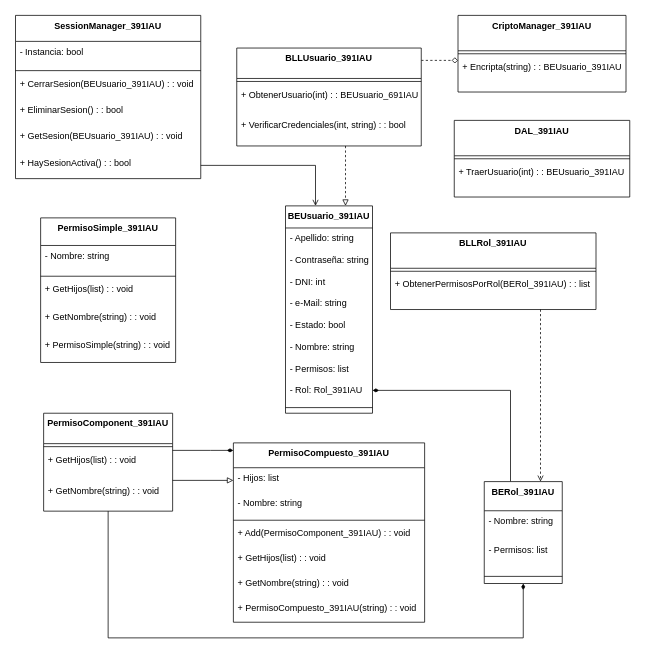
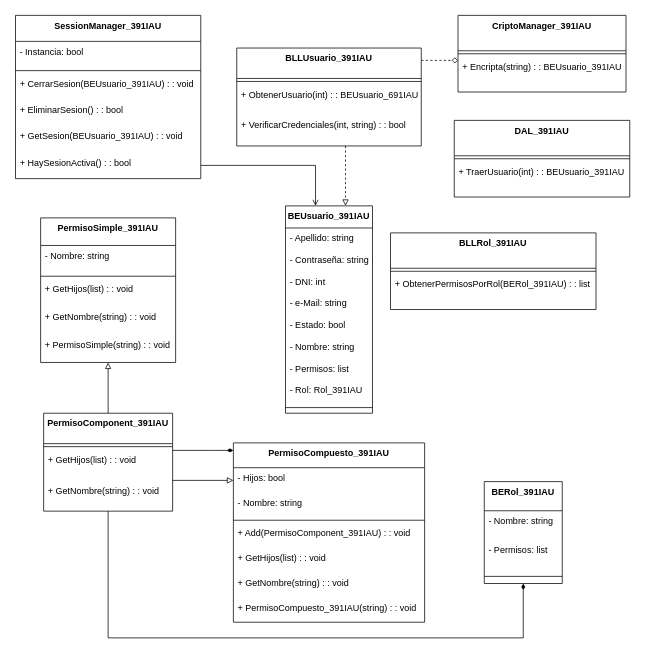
  <mxCell id="0" />
  <mxCell id="1" parent="0" />
- <mxCell id="2" style="edgeStyle=orthogonalEdgeStyle;rounded=0;orthogonalLoop=1;jettySize=auto;html=1;endArrow=none;startFill=1;startArrow=diamondThin;" parent="1" source="3" target="55" edge="1"><mxGeometry relative="1" as="geometry"><Array as="points"><mxPoint x="680" y="520" /></Array></mxGeometry></mxCell>
  <mxCell id="3" value="BEUsuario_391IAU" style="swimlane;fontStyle=1;align=center;verticalAlign=top;childLayout=stackLayout;horizontal=1;startSize=29.474;horizontalStack=0;resizeParent=1;resizeParentMax=0;resizeLast=0;collapsible=0;marginBottom=0;" parent="1" vertex="1"><mxGeometry x="380" y="274" width="116" height="276.474" as="geometry" /></mxCell>
  <mxCell id="4" value="- Apellido: string" style="text;strokeColor=none;fillColor=none;align=left;verticalAlign=top;spacingLeft=4;spacingRight=4;overflow=hidden;rotatable=0;points=[[0,0.5],[1,0.5]];portConstraint=eastwest;" parent="3" vertex="1"><mxGeometry y="29.474" width="116" height="29" as="geometry" /></mxCell>
  <mxCell id="5" value="- Contraseña: string" style="text;strokeColor=none;fillColor=none;align=left;verticalAlign=top;spacingLeft=4;spacingRight=4;overflow=hidden;rotatable=0;points=[[0,0.5],[1,0.5]];portConstraint=eastwest;" parent="3" vertex="1"><mxGeometry y="58.474" width="116" height="29" as="geometry" /></mxCell>
  <mxCell id="6" value="- DNI: int" style="text;strokeColor=none;fillColor=none;align=left;verticalAlign=top;spacingLeft=4;spacingRight=4;overflow=hidden;rotatable=0;points=[[0,0.5],[1,0.5]];portConstraint=eastwest;" parent="3" vertex="1"><mxGeometry y="87.474" width="116" height="29" as="geometry" /></mxCell>
  <mxCell id="7" value="- e-Mail: string" style="text;strokeColor=none;fillColor=none;align=left;verticalAlign=top;spacingLeft=4;spacingRight=4;overflow=hidden;rotatable=0;points=[[0,0.5],[1,0.5]];portConstraint=eastwest;" parent="3" vertex="1"><mxGeometry y="116.474" width="116" height="29" as="geometry" /></mxCell>
  <mxCell id="8" value="- Estado: bool" style="text;strokeColor=none;fillColor=none;align=left;verticalAlign=top;spacingLeft=4;spacingRight=4;overflow=hidden;rotatable=0;points=[[0,0.5],[1,0.5]];portConstraint=eastwest;" parent="3" vertex="1"><mxGeometry y="145.474" width="116" height="29" as="geometry" /></mxCell>
  <mxCell id="9" value="- Nombre: string" style="text;strokeColor=none;fillColor=none;align=left;verticalAlign=top;spacingLeft=4;spacingRight=4;overflow=hidden;rotatable=0;points=[[0,0.5],[1,0.5]];portConstraint=eastwest;" parent="3" vertex="1"><mxGeometry y="174.474" width="116" height="29" as="geometry" /></mxCell>
  <mxCell id="10" value="- Permisos: list" style="text;strokeColor=none;fillColor=none;align=left;verticalAlign=top;spacingLeft=4;spacingRight=4;overflow=hidden;rotatable=0;points=[[0,0.5],[1,0.5]];portConstraint=eastwest;" parent="3" vertex="1"><mxGeometry y="203.474" width="116" height="29" as="geometry" /></mxCell>
  <mxCell id="11" value="- Rol: Rol_391IAU" style="text;strokeColor=none;fillColor=none;align=left;verticalAlign=top;spacingLeft=4;spacingRight=4;overflow=hidden;rotatable=0;points=[[0,0.5],[1,0.5]];portConstraint=eastwest;" parent="3" vertex="1"><mxGeometry y="232.474" width="116" height="29" as="geometry" /></mxCell>
  <mxCell id="12" style="line;strokeWidth=1;fillColor=none;align=left;verticalAlign=middle;spacingTop=-1;spacingLeft=3;spacingRight=3;rotatable=0;labelPosition=right;points=[];portConstraint=eastwest;strokeColor=inherit;" parent="3" vertex="1"><mxGeometry y="261.474" width="116" height="15" as="geometry" /></mxCell>
  <mxCell id="13" style="edgeStyle=orthogonalEdgeStyle;rounded=0;orthogonalLoop=1;jettySize=auto;html=1;endArrow=diamond;endFill=0;dashed=1;" parent="1" source="15" target="22" edge="1"><mxGeometry relative="1" as="geometry"><Array as="points"><mxPoint x="600" y="80" /><mxPoint x="600" y="80" /></Array></mxGeometry></mxCell>
  <mxCell id="14" style="edgeStyle=orthogonalEdgeStyle;rounded=0;orthogonalLoop=1;jettySize=auto;html=1;dashed=1;endArrow=block;endFill=0;" parent="1" source="15" target="3" edge="1"><mxGeometry relative="1" as="geometry"><Array as="points"><mxPoint x="460" y="240" /><mxPoint x="460" y="240" /></Array></mxGeometry></mxCell>
  <mxCell id="15" value="BLLUsuario_391IAU" style="swimlane;fontStyle=1;align=center;verticalAlign=top;childLayout=stackLayout;horizontal=1;startSize=40.571;horizontalStack=0;resizeParent=1;resizeParentMax=0;resizeLast=0;collapsible=0;marginBottom=0;" parent="1" vertex="1"><mxGeometry x="315" y="63.55" width="246" height="130.571" as="geometry" /></mxCell>
  <mxCell id="16" style="line;strokeWidth=1;fillColor=none;align=left;verticalAlign=middle;spacingTop=-1;spacingLeft=3;spacingRight=3;rotatable=0;labelPosition=right;points=[];portConstraint=eastwest;strokeColor=inherit;" parent="15" vertex="1"><mxGeometry y="40.571" width="246" height="8" as="geometry" /></mxCell>
  <mxCell id="17" value="+ ObtenerUsuario(int) : : BEUsuario_691IAU" style="text;strokeColor=none;fillColor=none;align=left;verticalAlign=top;spacingLeft=4;spacingRight=4;overflow=hidden;rotatable=0;points=[[0,0.5],[1,0.5]];portConstraint=eastwest;" parent="15" vertex="1"><mxGeometry y="48.571" width="246" height="41" as="geometry" /></mxCell>
  <mxCell id="18" value="+ VerificarCredenciales(int, string) : : bool" style="text;strokeColor=none;fillColor=none;align=left;verticalAlign=top;spacingLeft=4;spacingRight=4;overflow=hidden;rotatable=0;points=[[0,0.5],[1,0.5]];portConstraint=eastwest;" parent="15" vertex="1"><mxGeometry y="89.571" width="246" height="41" as="geometry" /></mxCell>
  <mxCell id="19" value="DAL_391IAU" style="swimlane;fontStyle=1;align=center;verticalAlign=top;childLayout=stackLayout;horizontal=1;startSize=47.2;horizontalStack=0;resizeParent=1;resizeParentMax=0;resizeLast=0;collapsible=0;marginBottom=0;" parent="1" vertex="1"><mxGeometry x="605" y="160" width="234" height="102.2" as="geometry" /></mxCell>
  <mxCell id="20" style="line;strokeWidth=1;fillColor=none;align=left;verticalAlign=middle;spacingTop=-1;spacingLeft=3;spacingRight=3;rotatable=0;labelPosition=right;points=[];portConstraint=eastwest;strokeColor=inherit;" parent="19" vertex="1"><mxGeometry y="47.2" width="234" height="8" as="geometry" /></mxCell>
  <mxCell id="21" value="+ TraerUsuario(int) : : BEUsuario_391IAU" style="text;strokeColor=none;fillColor=none;align=left;verticalAlign=top;spacingLeft=4;spacingRight=4;overflow=hidden;rotatable=0;points=[[0,0.5],[1,0.5]];portConstraint=eastwest;" parent="19" vertex="1"><mxGeometry y="55.2" width="234" height="47" as="geometry" /></mxCell>
  <mxCell id="22" value="CriptoManager_391IAU" style="swimlane;fontStyle=1;align=center;verticalAlign=top;childLayout=stackLayout;horizontal=1;startSize=47.2;horizontalStack=0;resizeParent=1;resizeParentMax=0;resizeLast=0;collapsible=0;marginBottom=0;" parent="1" vertex="1"><mxGeometry x="610" y="20" width="224" height="102.2" as="geometry" /></mxCell>
  <mxCell id="23" style="line;strokeWidth=1;fillColor=none;align=left;verticalAlign=middle;spacingTop=-1;spacingLeft=3;spacingRight=3;rotatable=0;labelPosition=right;points=[];portConstraint=eastwest;strokeColor=inherit;" parent="22" vertex="1"><mxGeometry y="47.2" width="224" height="8" as="geometry" /></mxCell>
  <mxCell id="24" value="+ Encripta(string) : : BEUsuario_391IAU" style="text;strokeColor=none;fillColor=none;align=left;verticalAlign=top;spacingLeft=4;spacingRight=4;overflow=hidden;rotatable=0;points=[[0,0.5],[1,0.5]];portConstraint=eastwest;" parent="22" vertex="1"><mxGeometry y="55.2" width="224" height="47" as="geometry" /></mxCell>
  <mxCell id="25" style="edgeStyle=orthogonalEdgeStyle;rounded=0;orthogonalLoop=1;jettySize=auto;html=1;endArrow=open;endFill=0;" parent="1" source="26" target="3" edge="1"><mxGeometry relative="1" as="geometry"><Array as="points"><mxPoint x="420" y="220" /></Array></mxGeometry></mxCell>
  <mxCell id="26" value="SessionManager_391IAU" style="swimlane;fontStyle=1;align=center;verticalAlign=top;childLayout=stackLayout;horizontal=1;startSize=34.667;horizontalStack=0;resizeParent=1;resizeParentMax=0;resizeLast=0;collapsible=0;marginBottom=0;" parent="1" vertex="1"><mxGeometry x="20" y="20" width="247" height="217.667" as="geometry" /></mxCell>
  <mxCell id="27" value="- Instancia: bool" style="text;strokeColor=none;fillColor=none;align=left;verticalAlign=top;spacingLeft=4;spacingRight=4;overflow=hidden;rotatable=0;points=[[0,0.5],[1,0.5]];portConstraint=eastwest;" parent="26" vertex="1"><mxGeometry y="34.667" width="247" height="35" as="geometry" /></mxCell>
  <mxCell id="28" style="line;strokeWidth=1;fillColor=none;align=left;verticalAlign=middle;spacingTop=-1;spacingLeft=3;spacingRight=3;rotatable=0;labelPosition=right;points=[];portConstraint=eastwest;strokeColor=inherit;" parent="26" vertex="1"><mxGeometry y="69.667" width="247" height="8" as="geometry" /></mxCell>
  <mxCell id="29" value="+ CerrarSesion(BEUsuario_391IAU) : : void" style="text;strokeColor=none;fillColor=none;align=left;verticalAlign=top;spacingLeft=4;spacingRight=4;overflow=hidden;rotatable=0;points=[[0,0.5],[1,0.5]];portConstraint=eastwest;" parent="26" vertex="1"><mxGeometry y="77.667" width="247" height="35" as="geometry" /></mxCell>
  <mxCell id="30" value="+ EliminarSesion() : : bool" style="text;strokeColor=none;fillColor=none;align=left;verticalAlign=top;spacingLeft=4;spacingRight=4;overflow=hidden;rotatable=0;points=[[0,0.5],[1,0.5]];portConstraint=eastwest;" parent="26" vertex="1"><mxGeometry y="112.667" width="247" height="35" as="geometry" /></mxCell>
  <mxCell id="31" value="+ GetSesion(BEUsuario_391IAU) : : void" style="text;strokeColor=none;fillColor=none;align=left;verticalAlign=top;spacingLeft=4;spacingRight=4;overflow=hidden;rotatable=0;points=[[0,0.5],[1,0.5]];portConstraint=eastwest;" parent="26" vertex="1"><mxGeometry y="147.667" width="247" height="35" as="geometry" /></mxCell>
  <mxCell id="32" value="+ HaySesionActiva() : : bool" style="text;strokeColor=none;fillColor=none;align=left;verticalAlign=top;spacingLeft=4;spacingRight=4;overflow=hidden;rotatable=0;points=[[0,0.5],[1,0.5]];portConstraint=eastwest;" parent="26" vertex="1"><mxGeometry y="182.667" width="247" height="35" as="geometry" /></mxCell>
+ <mxCell id="33" style="edgeStyle=orthogonalEdgeStyle;rounded=0;orthogonalLoop=1;jettySize=auto;html=1;endArrow=block;endFill=0;" parent="1" source="37" target="41" edge="1"><mxGeometry relative="1" as="geometry" /></mxCell>
  <mxCell id="34" style="edgeStyle=orthogonalEdgeStyle;rounded=0;orthogonalLoop=1;jettySize=auto;html=1;endArrow=diamondThin;endFill=1;" parent="1" source="37" target="47" edge="1"><mxGeometry relative="1" as="geometry"><Array as="points"><mxPoint x="280" y="600" /><mxPoint x="280" y="600" /></Array></mxGeometry></mxCell>
  <mxCell id="35" style="edgeStyle=orthogonalEdgeStyle;rounded=0;orthogonalLoop=1;jettySize=auto;html=1;endArrow=block;endFill=0;" parent="1" source="37" target="47" edge="1"><mxGeometry relative="1" as="geometry"><Array as="points"><mxPoint x="250" y="640" /><mxPoint x="250" y="640" /></Array></mxGeometry></mxCell>
  <mxCell id="36" style="edgeStyle=orthogonalEdgeStyle;rounded=0;orthogonalLoop=1;jettySize=auto;html=1;endArrow=diamondThin;endFill=1;" parent="1" source="37" target="55" edge="1"><mxGeometry relative="1" as="geometry"><Array as="points"><mxPoint x="144" y="850" /><mxPoint x="697" y="850" /></Array></mxGeometry></mxCell>
  <mxCell id="37" value="PermisoComponent_391IAU" style="swimlane;fontStyle=1;align=center;verticalAlign=top;childLayout=stackLayout;horizontal=1;startSize=40.571;horizontalStack=0;resizeParent=1;resizeParentMax=0;resizeLast=0;collapsible=0;marginBottom=0;" parent="1" vertex="1"><mxGeometry x="57.5" y="550.47" width="172" height="130.571" as="geometry" /></mxCell>
  <mxCell id="38" style="line;strokeWidth=1;fillColor=none;align=left;verticalAlign=middle;spacingTop=-1;spacingLeft=3;spacingRight=3;rotatable=0;labelPosition=right;points=[];portConstraint=eastwest;strokeColor=inherit;" parent="37" vertex="1"><mxGeometry y="40.571" width="172" height="8" as="geometry" /></mxCell>
  <mxCell id="39" value="+ GetHijos(list) : : void" style="text;strokeColor=none;fillColor=none;align=left;verticalAlign=top;spacingLeft=4;spacingRight=4;overflow=hidden;rotatable=0;points=[[0,0.5],[1,0.5]];portConstraint=eastwest;" parent="37" vertex="1"><mxGeometry y="48.571" width="172" height="41" as="geometry" /></mxCell>
  <mxCell id="40" value="+ GetNombre(string) : : void" style="text;strokeColor=none;fillColor=none;align=left;verticalAlign=top;spacingLeft=4;spacingRight=4;overflow=hidden;rotatable=0;points=[[0,0.5],[1,0.5]];portConstraint=eastwest;" parent="37" vertex="1"><mxGeometry y="89.571" width="172" height="41" as="geometry" /></mxCell>
  <mxCell id="41" value="PermisoSimple_391IAU" style="swimlane;fontStyle=1;align=center;verticalAlign=top;childLayout=stackLayout;horizontal=1;startSize=36.8;horizontalStack=0;resizeParent=1;resizeParentMax=0;resizeLast=0;collapsible=0;marginBottom=0;" parent="1" vertex="1"><mxGeometry x="53.5" y="290" width="180" height="192.8" as="geometry" /></mxCell>
  <mxCell id="42" value="- Nombre: string" style="text;strokeColor=none;fillColor=none;align=left;verticalAlign=top;spacingLeft=4;spacingRight=4;overflow=hidden;rotatable=0;points=[[0,0.5],[1,0.5]];portConstraint=eastwest;" parent="41" vertex="1"><mxGeometry y="36.8" width="180" height="37" as="geometry" /></mxCell>
  <mxCell id="43" style="line;strokeWidth=1;fillColor=none;align=left;verticalAlign=middle;spacingTop=-1;spacingLeft=3;spacingRight=3;rotatable=0;labelPosition=right;points=[];portConstraint=eastwest;strokeColor=inherit;" parent="41" vertex="1"><mxGeometry y="73.8" width="180" height="8" as="geometry" /></mxCell>
  <mxCell id="44" value="+ GetHijos(list) : : void" style="text;strokeColor=none;fillColor=none;align=left;verticalAlign=top;spacingLeft=4;spacingRight=4;overflow=hidden;rotatable=0;points=[[0,0.5],[1,0.5]];portConstraint=eastwest;" parent="41" vertex="1"><mxGeometry y="81.8" width="180" height="37" as="geometry" /></mxCell>
  <mxCell id="45" value="+ GetNombre(string) : : void" style="text;strokeColor=none;fillColor=none;align=left;verticalAlign=top;spacingLeft=4;spacingRight=4;overflow=hidden;rotatable=0;points=[[0,0.5],[1,0.5]];portConstraint=eastwest;" parent="41" vertex="1"><mxGeometry y="118.8" width="180" height="37" as="geometry" /></mxCell>
  <mxCell id="46" value="+ PermisoSimple(string) : : void" style="text;strokeColor=none;fillColor=none;align=left;verticalAlign=top;spacingLeft=4;spacingRight=4;overflow=hidden;rotatable=0;points=[[0,0.5],[1,0.5]];portConstraint=eastwest;" parent="41" vertex="1"><mxGeometry y="155.8" width="180" height="37" as="geometry" /></mxCell>
  <mxCell id="47" value="PermisoCompuesto_391IAU" style="swimlane;fontStyle=1;align=center;verticalAlign=top;childLayout=stackLayout;horizontal=1;startSize=33.143;horizontalStack=0;resizeParent=1;resizeParentMax=0;resizeLast=0;collapsible=0;marginBottom=0;" parent="1" vertex="1"><mxGeometry x="310.5" y="590" width="255" height="239.143" as="geometry" /></mxCell>
- <mxCell id="48" value="- Hijos: list" style="text;strokeColor=none;fillColor=none;align=left;verticalAlign=top;spacingLeft=4;spacingRight=4;overflow=hidden;rotatable=0;points=[[0,0.5],[1,0.5]];portConstraint=eastwest;" parent="47" vertex="1"><mxGeometry y="33.143" width="255" height="33" as="geometry" /></mxCell>
+ <mxCell id="48" value="- Hijos: bool" style="text;strokeColor=none;fillColor=none;align=left;verticalAlign=top;spacingLeft=4;spacingRight=4;overflow=hidden;rotatable=0;points=[[0,0.5],[1,0.5]];portConstraint=eastwest;" parent="47" vertex="1"><mxGeometry y="33.143" width="255" height="33" as="geometry" /></mxCell>
  <mxCell id="49" value="- Nombre: string" style="text;strokeColor=none;fillColor=none;align=left;verticalAlign=top;spacingLeft=4;spacingRight=4;overflow=hidden;rotatable=0;points=[[0,0.5],[1,0.5]];portConstraint=eastwest;" parent="47" vertex="1"><mxGeometry y="66.143" width="255" height="33" as="geometry" /></mxCell>
  <mxCell id="50" style="line;strokeWidth=1;fillColor=none;align=left;verticalAlign=middle;spacingTop=-1;spacingLeft=3;spacingRight=3;rotatable=0;labelPosition=right;points=[];portConstraint=eastwest;strokeColor=inherit;" parent="47" vertex="1"><mxGeometry y="99.143" width="255" height="8" as="geometry" /></mxCell>
  <mxCell id="51" value="+ Add(PermisoComponent_391IAU) : : void" style="text;strokeColor=none;fillColor=none;align=left;verticalAlign=top;spacingLeft=4;spacingRight=4;overflow=hidden;rotatable=0;points=[[0,0.5],[1,0.5]];portConstraint=eastwest;" parent="47" vertex="1"><mxGeometry y="107.143" width="255" height="33" as="geometry" /></mxCell>
  <mxCell id="52" value="+ GetHijos(list) : : void" style="text;strokeColor=none;fillColor=none;align=left;verticalAlign=top;spacingLeft=4;spacingRight=4;overflow=hidden;rotatable=0;points=[[0,0.5],[1,0.5]];portConstraint=eastwest;" parent="47" vertex="1"><mxGeometry y="140.143" width="255" height="33" as="geometry" /></mxCell>
  <mxCell id="53" value="+ GetNombre(string) : : void" style="text;strokeColor=none;fillColor=none;align=left;verticalAlign=top;spacingLeft=4;spacingRight=4;overflow=hidden;rotatable=0;points=[[0,0.5],[1,0.5]];portConstraint=eastwest;" parent="47" vertex="1"><mxGeometry y="173.143" width="255" height="33" as="geometry" /></mxCell>
  <mxCell id="54" value="+ PermisoCompuesto_391IAU(string) : : void" style="text;strokeColor=none;fillColor=none;align=left;verticalAlign=top;spacingLeft=4;spacingRight=4;overflow=hidden;rotatable=0;points=[[0,0.5],[1,0.5]];portConstraint=eastwest;" parent="47" vertex="1"><mxGeometry y="206.143" width="255" height="33" as="geometry" /></mxCell>
  <mxCell id="55" value="BERol_391IAU" style="swimlane;fontStyle=1;align=center;verticalAlign=top;childLayout=stackLayout;horizontal=1;startSize=38.857;horizontalStack=0;resizeParent=1;resizeParentMax=0;resizeLast=0;collapsible=0;marginBottom=0;" parent="1" vertex="1"><mxGeometry x="645" y="641.64" width="104" height="135.857" as="geometry" /></mxCell>
  <mxCell id="56" value="- Nombre: string" style="text;strokeColor=none;fillColor=none;align=left;verticalAlign=top;spacingLeft=4;spacingRight=4;overflow=hidden;rotatable=0;points=[[0,0.5],[1,0.5]];portConstraint=eastwest;" parent="55" vertex="1"><mxGeometry y="38.857" width="104" height="39" as="geometry" /></mxCell>
  <mxCell id="57" value="- Permisos: list" style="text;strokeColor=none;fillColor=none;align=left;verticalAlign=top;spacingLeft=4;spacingRight=4;overflow=hidden;rotatable=0;points=[[0,0.5],[1,0.5]];portConstraint=eastwest;" parent="55" vertex="1"><mxGeometry y="77.857" width="104" height="39" as="geometry" /></mxCell>
  <mxCell id="58" style="line;strokeWidth=1;fillColor=none;align=left;verticalAlign=middle;spacingTop=-1;spacingLeft=3;spacingRight=3;rotatable=0;labelPosition=right;points=[];portConstraint=eastwest;strokeColor=inherit;" parent="55" vertex="1"><mxGeometry y="116.857" width="104" height="19" as="geometry" /></mxCell>
- <mxCell id="59" style="edgeStyle=orthogonalEdgeStyle;rounded=0;orthogonalLoop=1;jettySize=auto;html=1;endArrow=open;endFill=0;dashed=1;" parent="1" source="60" target="55" edge="1"><mxGeometry relative="1" as="geometry"><Array as="points"><mxPoint x="720" y="640" /><mxPoint x="720" y="640" /></Array></mxGeometry></mxCell>
  <mxCell id="60" value="BLLRol_391IAU" style="swimlane;fontStyle=1;align=center;verticalAlign=top;childLayout=stackLayout;horizontal=1;startSize=47.2;horizontalStack=0;resizeParent=1;resizeParentMax=0;resizeLast=0;collapsible=0;marginBottom=0;" parent="1" vertex="1"><mxGeometry x="520" y="310" width="274" height="102.2" as="geometry" /></mxCell>
  <mxCell id="61" style="line;strokeWidth=1;fillColor=none;align=left;verticalAlign=middle;spacingTop=-1;spacingLeft=3;spacingRight=3;rotatable=0;labelPosition=right;points=[];portConstraint=eastwest;strokeColor=inherit;" parent="60" vertex="1"><mxGeometry y="47.2" width="274" height="8" as="geometry" /></mxCell>
  <mxCell id="62" value="+ ObtenerPermisosPorRol(BERol_391IAU) : : list" style="text;strokeColor=none;fillColor=none;align=left;verticalAlign=top;spacingLeft=4;spacingRight=4;overflow=hidden;rotatable=0;points=[[0,0.5],[1,0.5]];portConstraint=eastwest;" parent="60" vertex="1"><mxGeometry y="55.2" width="274" height="47" as="geometry" /></mxCell>
